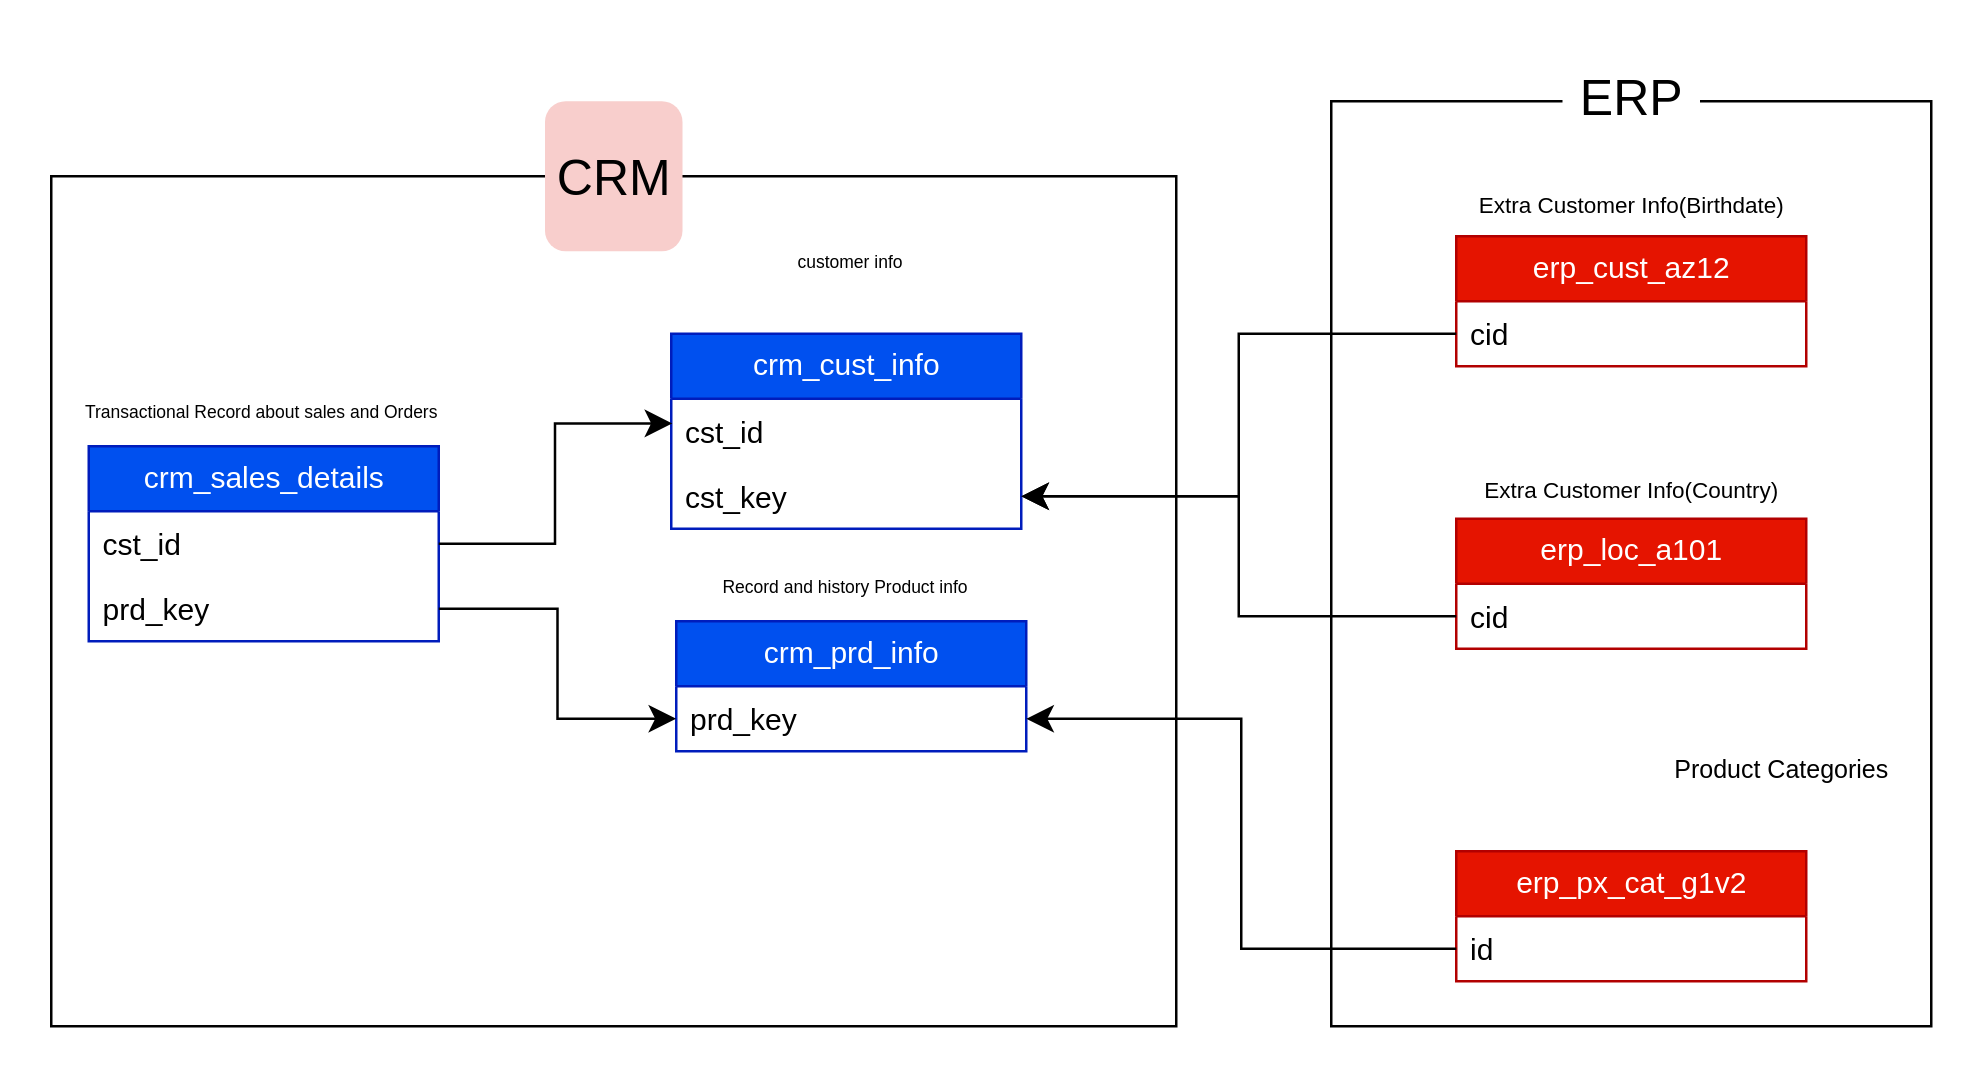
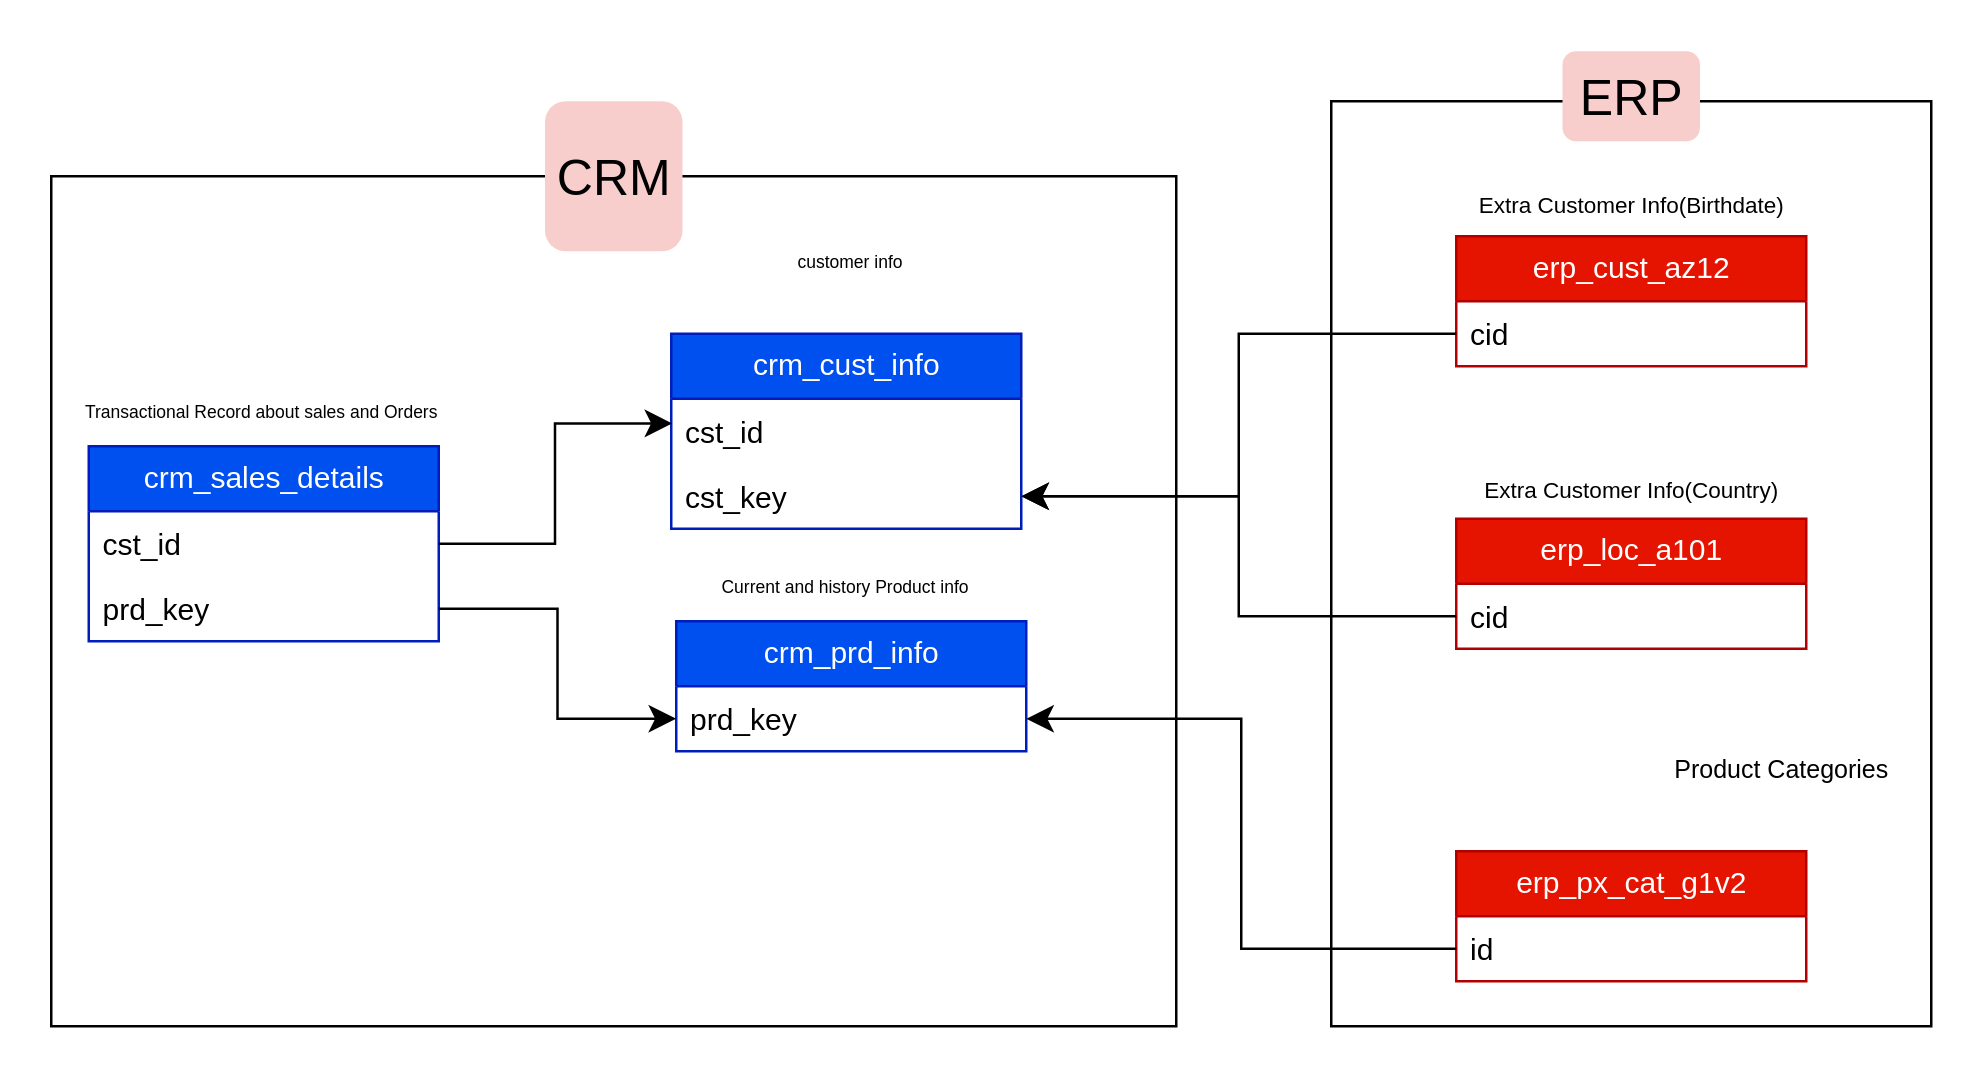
  <mxCell id="0" />
  <mxCell id="1" parent="0" />
  <mxCell id="2" value="" style="rounded=0;whiteSpace=wrap;html=1;" vertex="1" parent="1"><mxGeometry x="532" y="40" width="240" height="370" as="geometry" /></mxCell>
  <mxCell id="3" value="" style="rounded=0;whiteSpace=wrap;html=1;" vertex="1" parent="1"><mxGeometry x="20" y="70" width="450" height="340" as="geometry" /></mxCell>
  <mxCell id="4" value="&lt;font style=&quot;font-size: 7px;&quot;&gt;customer info&lt;/font&gt;" style="text;html=1;align=center;verticalAlign=middle;whiteSpace=wrap;rounded=0;" vertex="1" parent="1"><mxGeometry x="316" y="88" width="48" height="30" as="geometry" /></mxCell>
- <mxCell id="5" value="&lt;font style=&quot;font-size: 7px;&quot;&gt;Record and history Product info&lt;/font&gt;" style="text;html=1;align=center;verticalAlign=middle;whiteSpace=wrap;rounded=0;" vertex="1" parent="1"><mxGeometry x="281.88" y="218" width="112.25" height="30" as="geometry" /></mxCell>
+ <mxCell id="5" value="&lt;font style=&quot;font-size: 7px;&quot;&gt;Current and history Product info&lt;/font&gt;" style="text;html=1;align=center;verticalAlign=middle;whiteSpace=wrap;rounded=0;" vertex="1" parent="1"><mxGeometry x="281.88" y="218" width="112.25" height="30" as="geometry" /></mxCell>
  <mxCell id="6" value="&lt;font style=&quot;font-size: 7px;&quot;&gt;Transactional Record about sales and Orders&lt;/font&gt;" style="text;html=1;align=center;verticalAlign=middle;whiteSpace=wrap;rounded=0;" vertex="1" parent="1"><mxGeometry x="29.44" y="148" width="151.13" height="30" as="geometry" /></mxCell>
  <mxCell id="7" value="crm_cust_info" style="swimlane;fontStyle=0;childLayout=stackLayout;horizontal=1;startSize=26;horizontalStack=0;resizeParent=1;resizeParentMax=0;resizeLast=0;collapsible=1;marginBottom=0;html=1;fillColor=#0050ef;fontColor=#ffffff;strokeColor=#001DBC;" vertex="1" parent="1"><mxGeometry x="268" y="133" width="140" height="78" as="geometry" /></mxCell>
  <mxCell id="8" value="cst_id" style="text;align=left;verticalAlign=top;spacingLeft=4;spacingRight=4;overflow=hidden;rotatable=0;points=[[0,0.5],[1,0.5]];portConstraint=eastwest;whiteSpace=wrap;html=1;" vertex="1" parent="7"><mxGeometry y="26" width="140" height="26" as="geometry" /></mxCell>
  <mxCell id="9" value="cst_key" style="text;align=left;verticalAlign=top;spacingLeft=4;spacingRight=4;overflow=hidden;rotatable=0;points=[[0,0.5],[1,0.5]];portConstraint=eastwest;whiteSpace=wrap;html=1;" vertex="1" parent="7"><mxGeometry y="52" width="140" height="26" as="geometry" /></mxCell>
  <mxCell id="10" value="crm_prd_info" style="swimlane;fontStyle=0;childLayout=stackLayout;horizontal=1;startSize=26;horizontalStack=0;resizeParent=1;resizeParentMax=0;resizeLast=0;collapsible=1;marginBottom=0;html=1;fillColor=#0050ef;fontColor=#ffffff;strokeColor=#001DBC;" vertex="1" parent="1"><mxGeometry x="270" y="248" width="140" height="52" as="geometry" /></mxCell>
  <mxCell id="11" value="prd_key" style="text;align=left;verticalAlign=top;spacingLeft=4;spacingRight=4;overflow=hidden;rotatable=0;points=[[0,0.5],[1,0.5]];portConstraint=eastwest;whiteSpace=wrap;html=1;" vertex="1" parent="10"><mxGeometry y="26" width="140" height="26" as="geometry" /></mxCell>
  <mxCell id="12" value="crm_sales_details" style="swimlane;fontStyle=0;childLayout=stackLayout;horizontal=1;startSize=26;horizontalStack=0;resizeParent=1;resizeParentMax=0;resizeLast=0;collapsible=1;marginBottom=0;html=1;fillColor=#0050ef;fontColor=#ffffff;strokeColor=#001DBC;" vertex="1" parent="1"><mxGeometry x="35" y="178" width="140" height="78" as="geometry" /></mxCell>
  <mxCell id="13" value="cst_id" style="text;align=left;verticalAlign=top;spacingLeft=4;spacingRight=4;overflow=hidden;rotatable=0;points=[[0,0.5],[1,0.5]];portConstraint=eastwest;whiteSpace=wrap;html=1;" vertex="1" parent="12"><mxGeometry y="26" width="140" height="26" as="geometry" /></mxCell>
  <mxCell id="14" value="prd_key" style="text;align=left;verticalAlign=top;spacingLeft=4;spacingRight=4;overflow=hidden;rotatable=0;points=[[0,0.5],[1,0.5]];portConstraint=eastwest;whiteSpace=wrap;html=1;" vertex="1" parent="12"><mxGeometry y="52" width="140" height="26" as="geometry" /></mxCell>
  <mxCell id="15" style="edgeStyle=orthogonalEdgeStyle;rounded=0;orthogonalLoop=1;jettySize=auto;html=1;entryX=0.003;entryY=0.379;entryDx=0;entryDy=0;entryPerimeter=0;fontSize=12;startSize=8;endSize=8;exitX=1;exitY=0.5;exitDx=0;exitDy=0;" edge="1" parent="1" source="13" target="8"><mxGeometry relative="1" as="geometry" /></mxCell>
  <mxCell id="16" style="edgeStyle=orthogonalEdgeStyle;rounded=0;orthogonalLoop=1;jettySize=auto;html=1;entryX=0;entryY=0.5;entryDx=0;entryDy=0;fontSize=12;startSize=8;endSize=8;exitX=1;exitY=0.5;exitDx=0;exitDy=0;" edge="1" parent="1" source="14" target="11"><mxGeometry relative="1" as="geometry" /></mxCell>
  <mxCell id="17" value="erp_cust_az12" style="swimlane;fontStyle=0;childLayout=stackLayout;horizontal=1;startSize=26;fillColor=#e51400;horizontalStack=0;resizeParent=1;resizeParentMax=0;resizeLast=0;collapsible=1;marginBottom=0;html=1;fontColor=#ffffff;strokeColor=#B20000;" vertex="1" parent="1"><mxGeometry x="582" y="94" width="140" height="52" as="geometry" /></mxCell>
  <mxCell id="18" value="cid" style="text;strokeColor=none;fillColor=none;align=left;verticalAlign=top;spacingLeft=4;spacingRight=4;overflow=hidden;rotatable=0;points=[[0,0.5],[1,0.5]];portConstraint=eastwest;whiteSpace=wrap;html=1;" vertex="1" parent="17"><mxGeometry y="26" width="140" height="26" as="geometry" /></mxCell>
  <mxCell id="19" value="&lt;font style=&quot;font-size: 9px;&quot;&gt;Extra Customer Info(Birthdate)&lt;/font&gt;" style="text;html=1;align=center;verticalAlign=middle;resizable=0;points=[];autosize=1;strokeColor=none;fillColor=none;fontSize=16;" vertex="1" parent="1"><mxGeometry x="577" y="64" width="150" height="30" as="geometry" /></mxCell>
  <mxCell id="20" value="&lt;font style=&quot;font-size: 9px;&quot;&gt;Extra Customer Info(Country)&lt;/font&gt;" style="text;html=1;align=center;verticalAlign=middle;resizable=0;points=[];autosize=1;strokeColor=none;fillColor=none;fontSize=16;" vertex="1" parent="1"><mxGeometry x="582" y="178" width="140" height="30" as="geometry" /></mxCell>
  <mxCell id="21" value="erp_px_cat_g1v2" style="swimlane;fontStyle=0;childLayout=stackLayout;horizontal=1;startSize=26;fillColor=#e51400;horizontalStack=0;resizeParent=1;resizeParentMax=0;resizeLast=0;collapsible=1;marginBottom=0;html=1;fontColor=#ffffff;strokeColor=#B20000;" vertex="1" parent="1"><mxGeometry x="582" y="340" width="140" height="52" as="geometry" /></mxCell>
  <mxCell id="22" value="id" style="text;strokeColor=none;fillColor=none;align=left;verticalAlign=top;spacingLeft=4;spacingRight=4;overflow=hidden;rotatable=0;points=[[0,0.5],[1,0.5]];portConstraint=eastwest;whiteSpace=wrap;html=1;" vertex="1" parent="21"><mxGeometry y="26" width="140" height="26" as="geometry" /></mxCell>
  <mxCell id="23" value="&lt;font size=&quot;1&quot;&gt;Product Categories&lt;/font&gt;" style="text;html=1;align=center;verticalAlign=middle;resizable=0;points=[];autosize=1;strokeColor=none;fillColor=none;fontSize=16;" vertex="1" parent="1"><mxGeometry x="657" y="290" width="110" height="30" as="geometry" /></mxCell>
  <mxCell id="24" value="erp_loc_a101" style="swimlane;fontStyle=0;childLayout=stackLayout;horizontal=1;startSize=26;fillColor=#e51400;horizontalStack=0;resizeParent=1;resizeParentMax=0;resizeLast=0;collapsible=1;marginBottom=0;html=1;fontColor=#ffffff;strokeColor=#B20000;" vertex="1" parent="1"><mxGeometry x="582" y="207" width="140" height="52" as="geometry" /></mxCell>
  <mxCell id="25" value="cid" style="text;strokeColor=none;fillColor=none;align=left;verticalAlign=top;spacingLeft=4;spacingRight=4;overflow=hidden;rotatable=0;points=[[0,0.5],[1,0.5]];portConstraint=eastwest;whiteSpace=wrap;html=1;" vertex="1" parent="24"><mxGeometry y="26" width="140" height="26" as="geometry" /></mxCell>
  <mxCell id="26" style="edgeStyle=orthogonalEdgeStyle;rounded=0;orthogonalLoop=1;jettySize=auto;html=1;entryX=1;entryY=0.5;entryDx=0;entryDy=0;fontSize=12;startSize=8;endSize=8;" edge="1" parent="1" source="18" target="9"><mxGeometry relative="1" as="geometry" /></mxCell>
  <mxCell id="27" style="edgeStyle=orthogonalEdgeStyle;rounded=0;orthogonalLoop=1;jettySize=auto;html=1;entryX=1;entryY=0.5;entryDx=0;entryDy=0;fontSize=12;startSize=8;endSize=8;" edge="1" parent="1" source="25" target="9"><mxGeometry relative="1" as="geometry" /></mxCell>
  <mxCell id="28" style="edgeStyle=orthogonalEdgeStyle;rounded=0;orthogonalLoop=1;jettySize=auto;html=1;entryX=1;entryY=0.5;entryDx=0;entryDy=0;fontSize=12;startSize=8;endSize=8;" edge="1" parent="1" source="22" target="11"><mxGeometry relative="1" as="geometry" /></mxCell>
  <mxCell id="29" value="&lt;font style=&quot;font-size: 20px;&quot;&gt;CRM&lt;/font&gt;" style="rounded=1;whiteSpace=wrap;html=1;strokeColor=none;fillColor=#f8cecc;" vertex="1" parent="1"><mxGeometry x="217.5" y="40" width="55" height="60" as="geometry" /></mxCell>
- <mxCell id="30" value="&lt;font style=&quot;font-size: 20px;&quot;&gt;ERP&lt;/font&gt;" style="rounded=1;whiteSpace=wrap;html=1;strokeColor=none;" vertex="1" parent="1"><mxGeometry x="624.5" y="20" width="55" height="36" as="geometry" /></mxCell>
+ <mxCell id="30" value="&lt;font style=&quot;font-size: 20px;&quot;&gt;ERP&lt;/font&gt;" style="rounded=1;whiteSpace=wrap;html=1;strokeColor=none;fillColor=#f8cecc;" vertex="1" parent="1"><mxGeometry x="624.5" y="20" width="55" height="36" as="geometry" /></mxCell>
